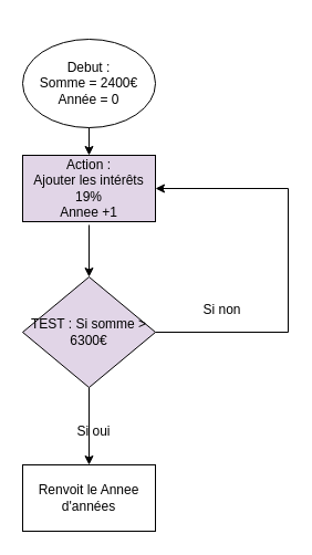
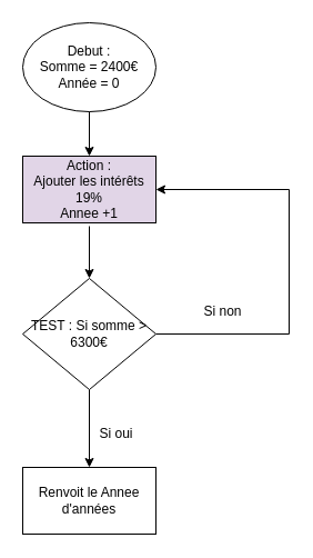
  <mxCell id="0" />
  <mxCell id="1" parent="0" />
- <mxCell id="2" value="Debut : &lt;br&gt;Somme = 2400€&lt;br&gt;Année = 0&lt;br&gt; " style="ellipse;whiteSpace=wrap;html=1;" vertex="1" parent="1"><mxGeometry x="20" y="35" width="120" height="80" as="geometry" /></mxCell>
- <mxCell id="3" value="TEST : Si somme &amp;gt; 6300€" style="rhombus;whiteSpace=wrap;html=1;fillColor=#e1d5e7;" vertex="1" parent="1"><mxGeometry x="20" y="250" width="120" height="100" as="geometry" /></mxCell>
+ <mxCell id="2" value="Debut : &lt;br&gt;Somme = 2400€&lt;br&gt;Année = 0&lt;br&gt; " style="ellipse;whiteSpace=wrap;html=1;" vertex="1" parent="1"><mxGeometry x="20" y="20" width="120" height="80" as="geometry" /></mxCell>
+ <mxCell id="3" value="TEST : Si somme &amp;gt; 6300€" style="rhombus;whiteSpace=wrap;html=1;" vertex="1" parent="1"><mxGeometry x="20" y="250" width="120" height="100" as="geometry" /></mxCell>
  <mxCell id="4" value="Action : &lt;br&gt;Ajouter les intérêts 19%&lt;br&gt;Annee +1" style="rounded=0;whiteSpace=wrap;html=1;fillColor=#e1d5e7;" vertex="1" parent="1"><mxGeometry x="20" y="140" width="120" height="60" as="geometry" /></mxCell>
  <mxCell id="5" value="" style="endArrow=classic;html=1;rounded=0;exitX=0.5;exitY=1;exitDx=0;exitDy=0;" edge="1" parent="1" source="2"><mxGeometry width="50" height="50" relative="1" as="geometry"><mxPoint x="210" y="110" as="sourcePoint" /><mxPoint x="80" y="140" as="targetPoint" /></mxGeometry></mxCell>
  <mxCell id="6" value="" style="endArrow=classic;html=1;rounded=0;entryX=0.5;entryY=0;entryDx=0;entryDy=0;" edge="1" parent="1" target="3"><mxGeometry width="50" height="50" relative="1" as="geometry"><mxPoint x="80" y="203" as="sourcePoint" /><mxPoint x="81.406" y="229.145" as="targetPoint" /></mxGeometry></mxCell>
  <mxCell id="7" value="" style="endArrow=classic;html=1;rounded=0;exitX=1;exitY=0.5;exitDx=0;exitDy=0;entryX=1;entryY=0.5;entryDx=0;entryDy=0;" edge="1" parent="1" source="3" target="4"><mxGeometry width="50" height="50" relative="1" as="geometry"><mxPoint x="80" y="290" as="sourcePoint" /><mxPoint x="260" y="170" as="targetPoint" /><Array as="points"><mxPoint x="260" y="300" /><mxPoint x="260" y="170" /></Array></mxGeometry></mxCell>
  <mxCell id="8" value="Si non" style="text;html=1;align=center;verticalAlign=middle;resizable=0;points=[];autosize=1;strokeColor=none;fillColor=none;" vertex="1" parent="1"><mxGeometry x="175" y="270" width="50" height="20" as="geometry" /></mxCell>
  <mxCell id="9" value="Renvoit le Annee d'années" style="rounded=0;whiteSpace=wrap;html=1;" vertex="1" parent="1"><mxGeometry x="20" y="420" width="120" height="60" as="geometry" /></mxCell>
  <mxCell id="10" value="" style="endArrow=classic;html=1;rounded=0;exitX=0.5;exitY=1;exitDx=0;exitDy=0;entryX=0.5;entryY=0;entryDx=0;entryDy=0;" edge="1" parent="1" source="3" target="9"><mxGeometry width="50" height="50" relative="1" as="geometry"><mxPoint x="80" y="290" as="sourcePoint" /><mxPoint x="130" y="240" as="targetPoint" /></mxGeometry></mxCell>
- <mxCell id="11" value="&lt;div&gt;Si oui&lt;/div&gt;" style="text;html=1;align=center;verticalAlign=middle;resizable=0;points=[];autosize=1;strokeColor=none;fillColor=none;" vertex="1" parent="1"><mxGeometry x="59" y="380" width="50" height="20" as="geometry" /></mxCell>
+ <mxCell id="11" value="&lt;div&gt;Si oui&lt;/div&gt;" style="text;html=1;align=center;verticalAlign=middle;resizable=0;points=[];autosize=1;strokeColor=none;fillColor=none;" vertex="1" parent="1"><mxGeometry x="79" y="380" width="50" height="20" as="geometry" /></mxCell>
